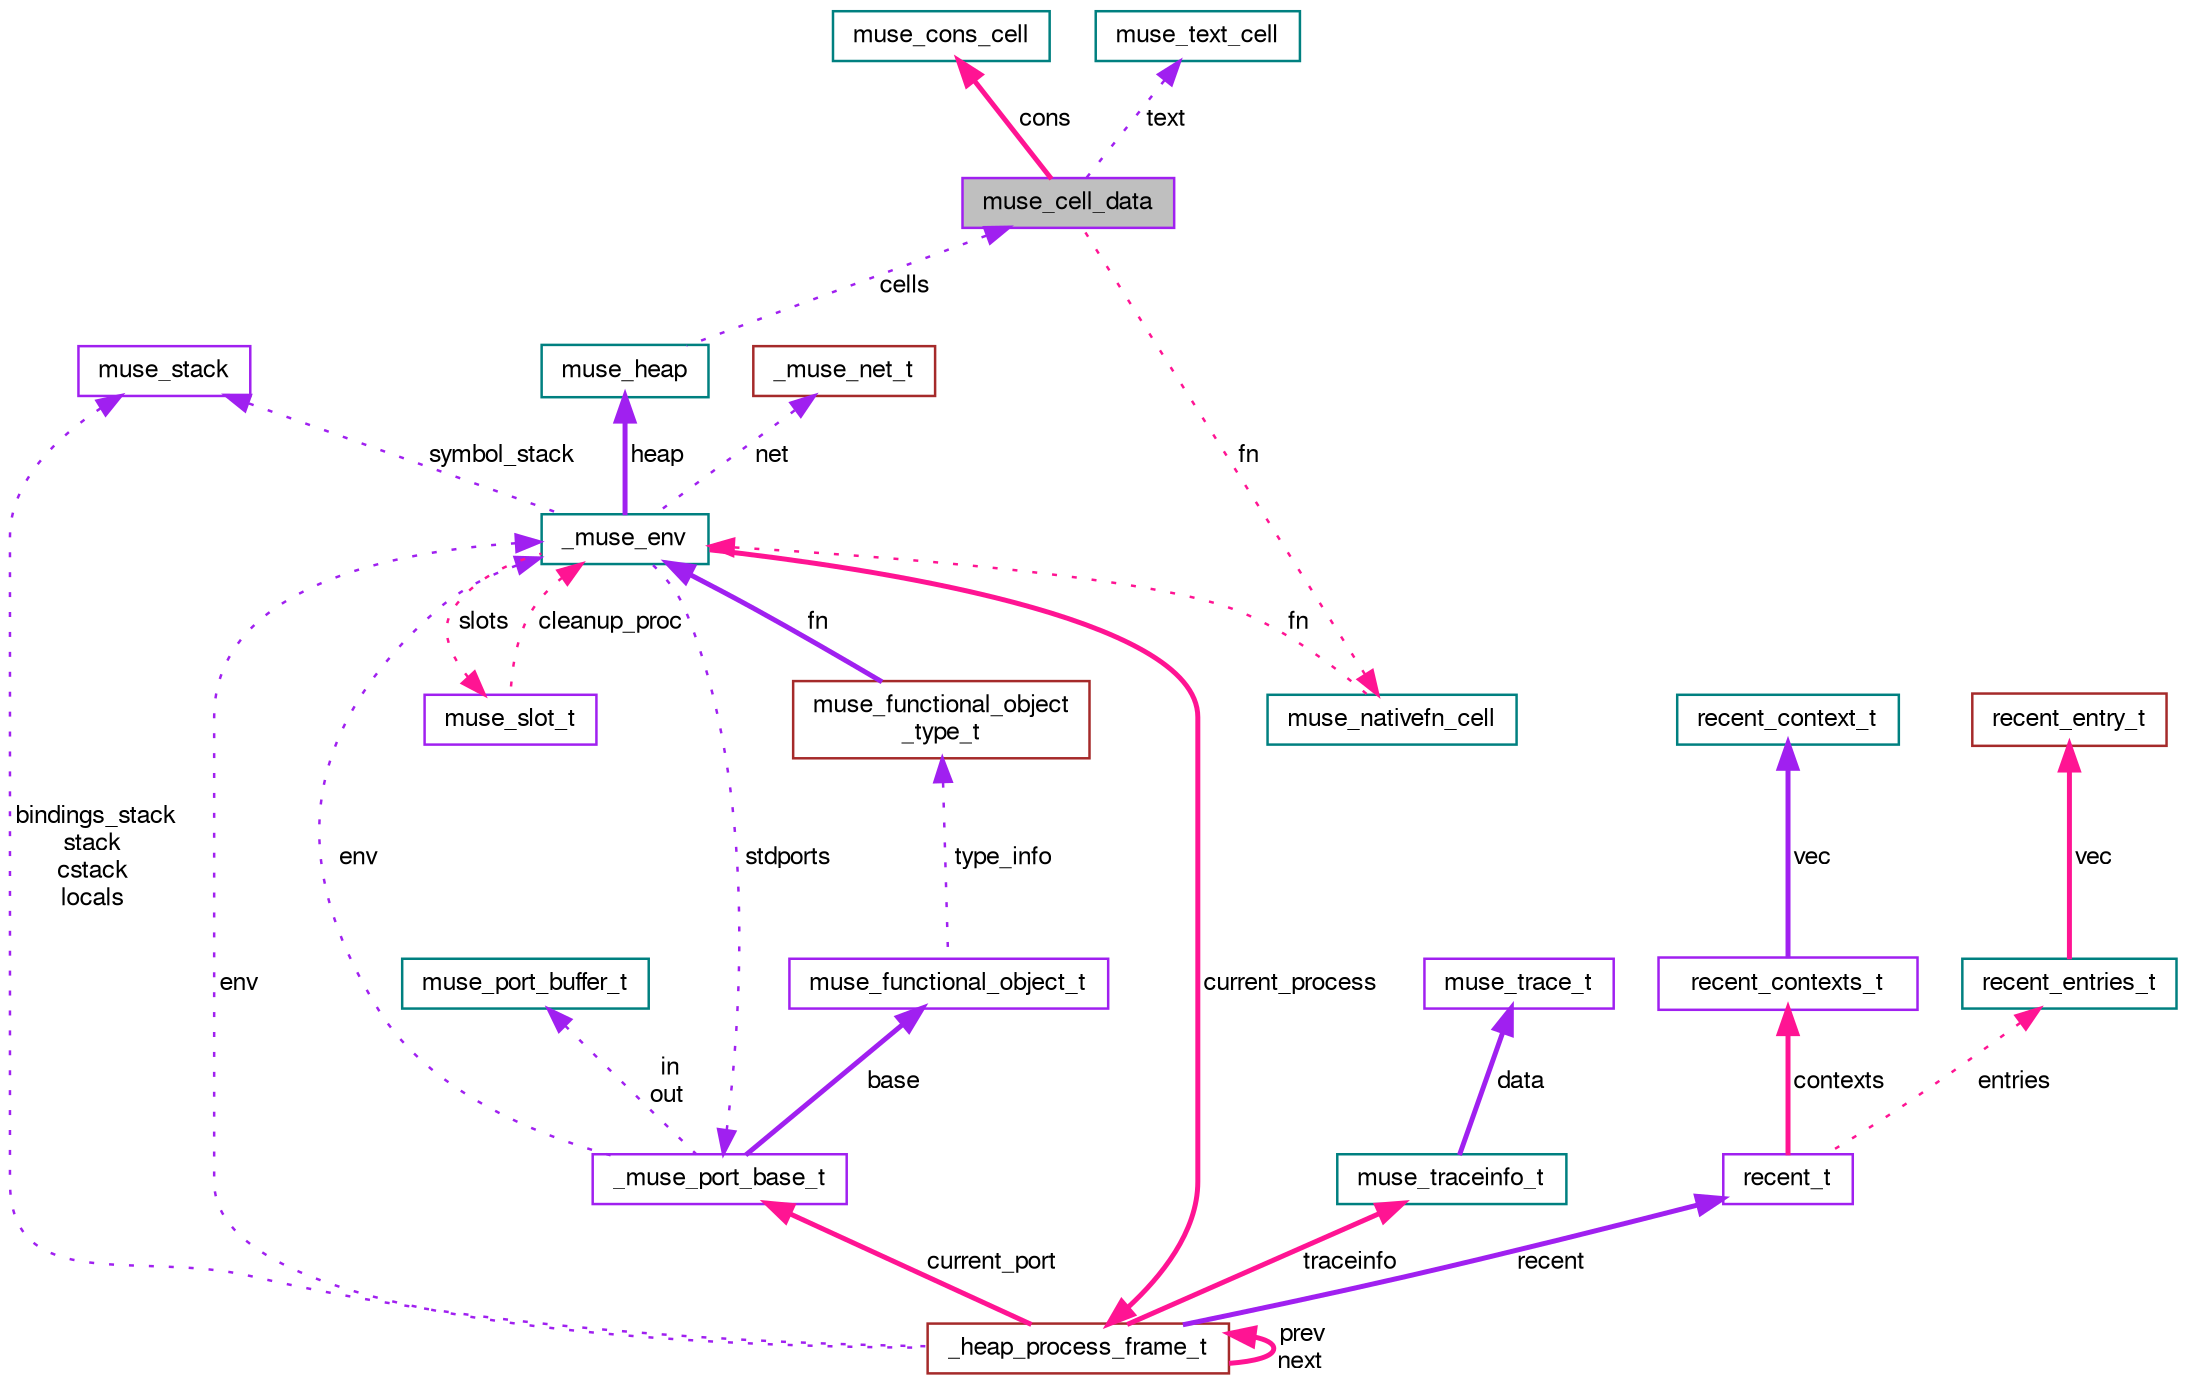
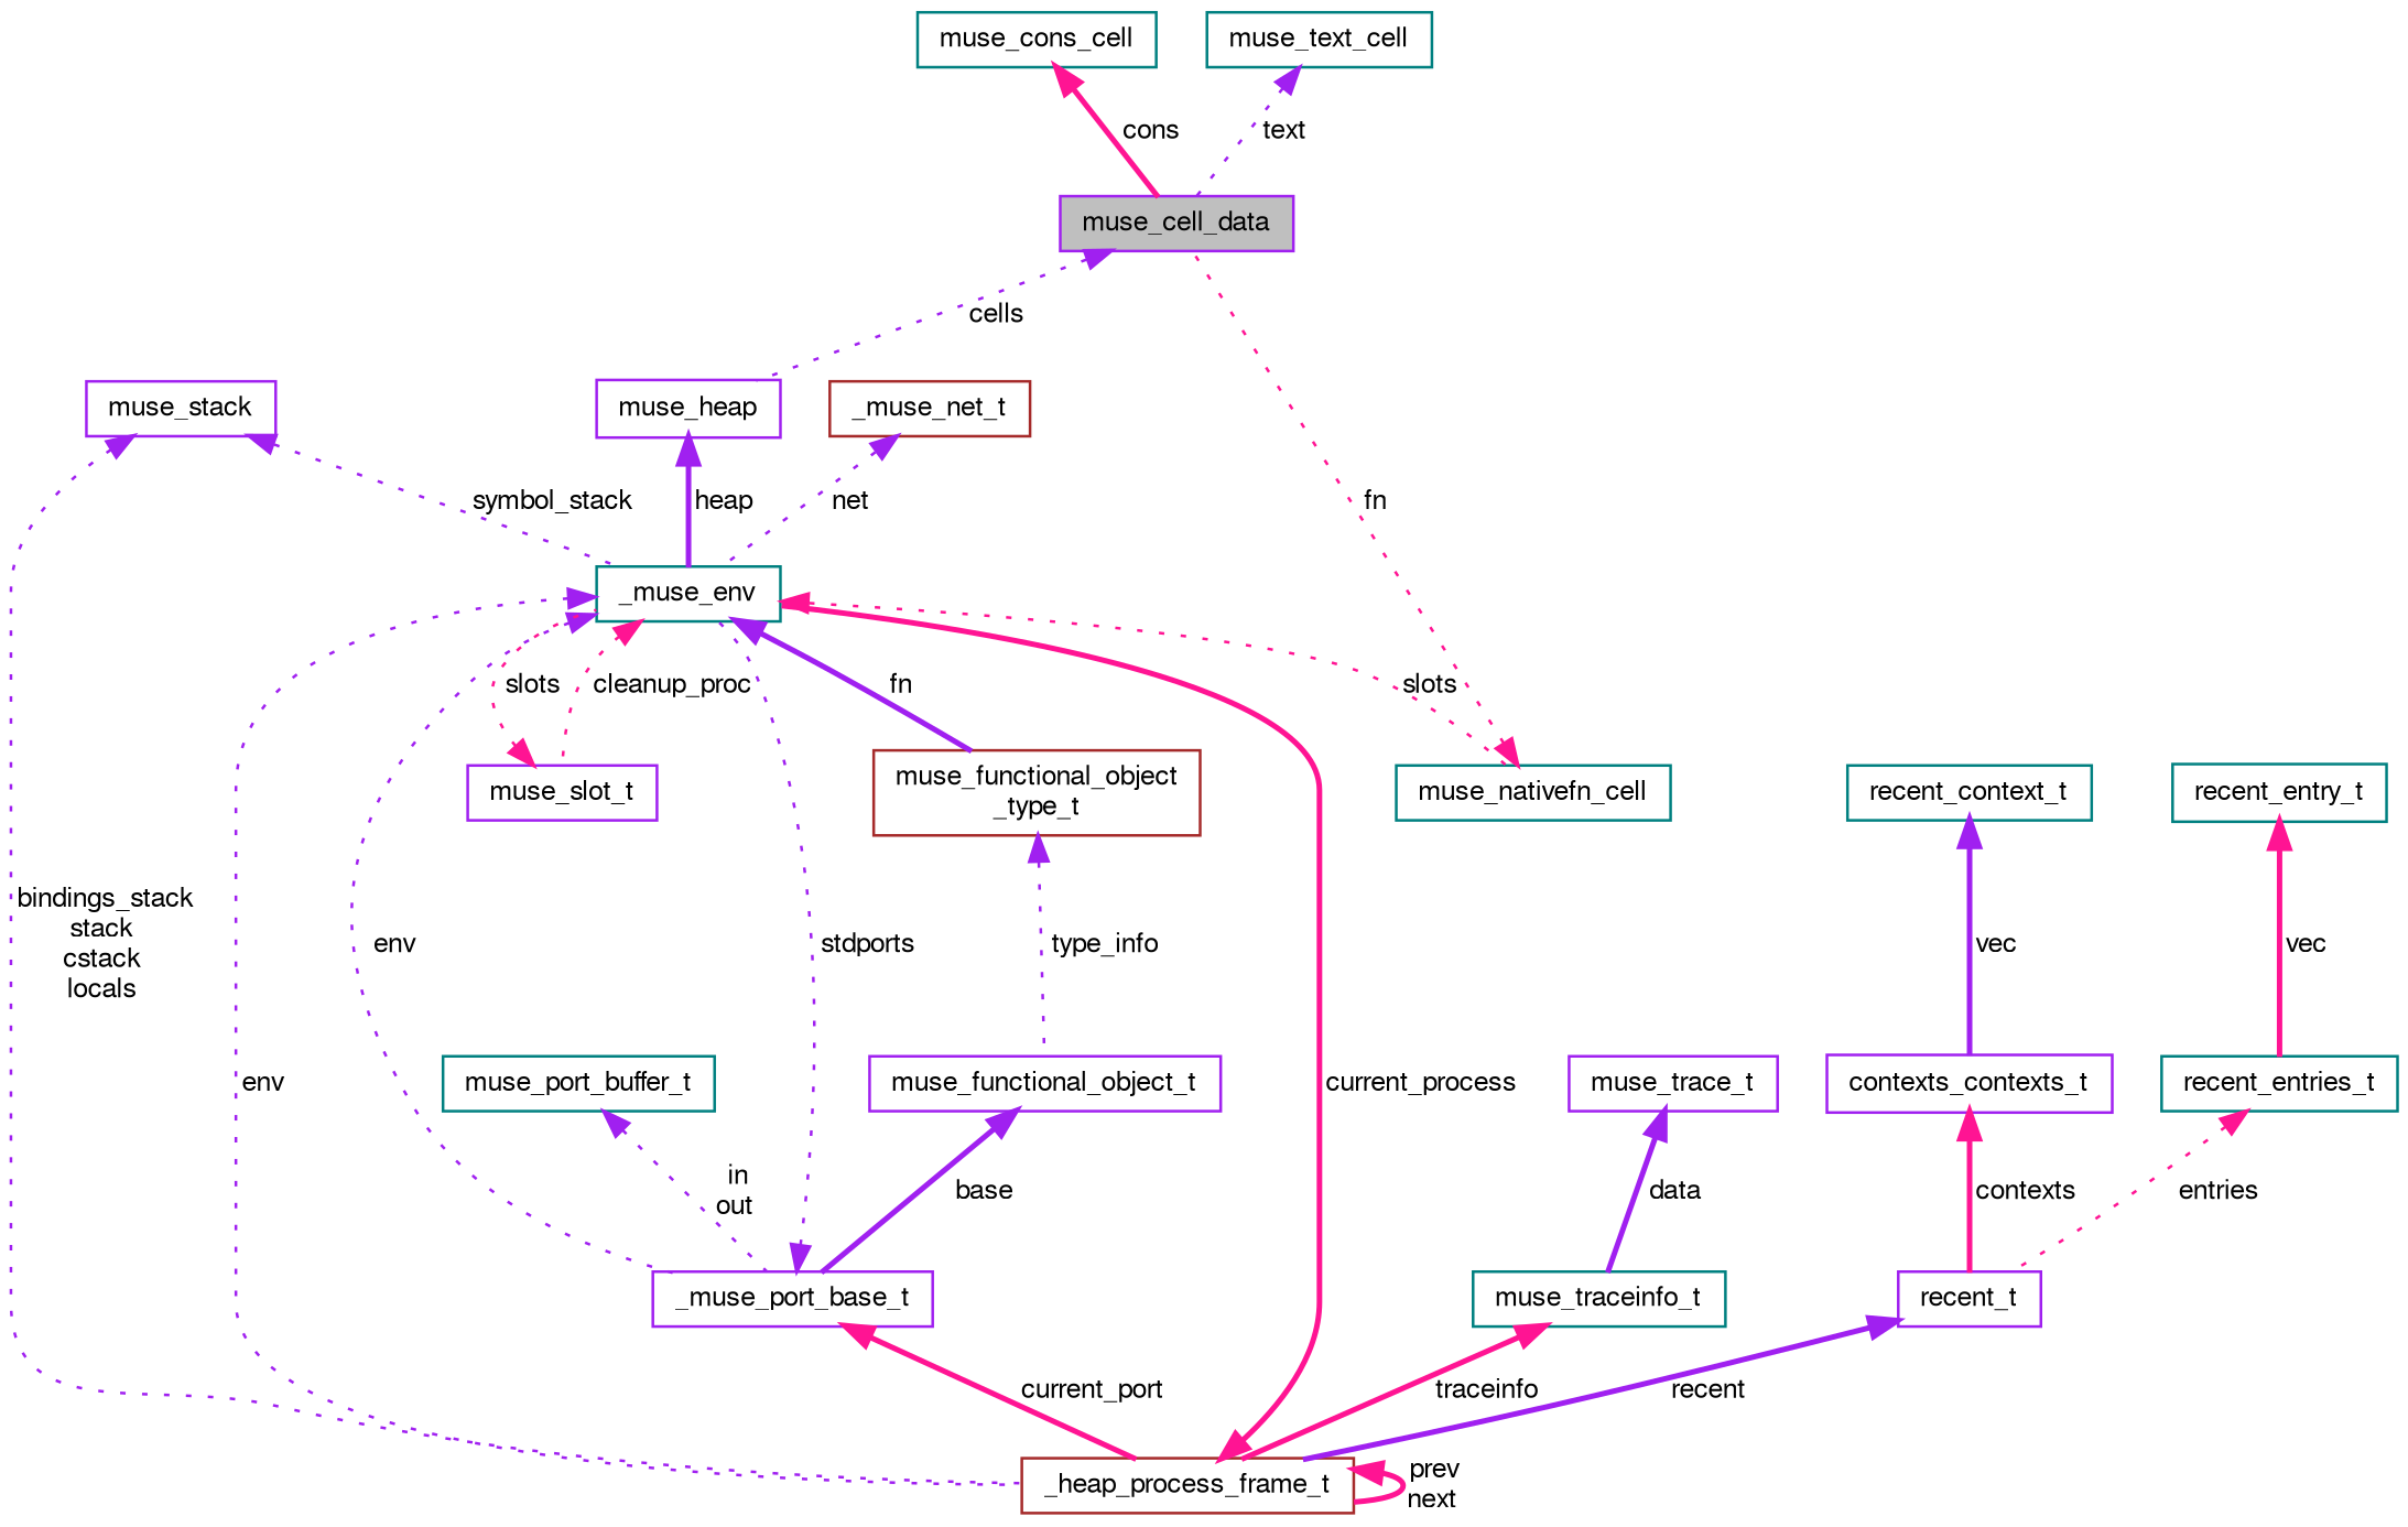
  digraph {
    node [color=teal fillcolor=white fontname=FreeSans fontsize=10 shape=record style=filled]
    edge [color=purple dir=back fontname=FreeSans fontsize=10 labelfontname=FreeSans labelfontsize=10 style=dotted]
    n1 [color=purple fillcolor=grey75 fontcolor=black height=0.2 label=muse_cell_data width=0.4]
-   n2 [height=0.2 label=muse_heap width=0.4]
+   n2 [color=purple height=0.2 label=muse_heap width=0.4]
    n3 [height=0.2 label=_muse_env width=0.4]
    n4 [height=0.2 label=muse_cons_cell width=0.4]
    n5 [height=0.2 label=muse_text_cell width=0.4]
    n6 [height=0.2 label=muse_nativefn_cell width=0.4]
    n7 [color=purple height=0.2 label=_muse_port_base_t width=0.4]
    n8 [color=brown height=0.2 label="muse_functional_object\l_type_t" width=0.4]
    n9 [color=brown height=0.2 label=_heap_process_frame_t width=0.4]
    n10 [color=purple height=0.2 label=muse_slot_t width=0.4]
    n11 [color=purple height=0.2 label=muse_functional_object_t width=0.4]
    n12 [height=0.2 label=muse_port_buffer_t width=0.4]
    n13 [color=purple height=0.2 label=muse_stack width=0.4]
    n14 [color=brown height=0.2 label=_muse_net_t width=0.4]
    n15 [height=0.2 label=muse_traceinfo_t width=0.4]
    n16 [color=purple height=0.2 label=muse_trace_t width=0.4]
    n17 [color=purple height=0.2 label=recent_t width=0.4]
-   n18 [color=purple height=0.2 label=recent_contexts_t width=0.4]
+   n18 [color=purple height=0.2 label=contexts_contexts_t width=0.4]
    n19 [height=0.2 label=recent_context_t width=0.4]
    n20 [height=0.2 label=recent_entries_t width=0.4]
-   n21 [color=brown height=0.2 label=recent_entry_t width=0.4]
+   n21 [height=0.2 label=recent_entry_t width=0.4]
    n1 -> n2 [label=" cells"]
    n2 -> n3 [label=" heap" style=bold]
-   n3 -> n6 [color=deeppink label=" fn"]
+   n3 -> n6 [color=deeppink label=" slots"]
    n3 -> n7 [label=" env"]
    n3 -> n8 [label=" fn" style=bold]
    n3 -> n9 [label=" env"]
    n3 -> n10 [color=deeppink label=" cleanup_proc"]
    n4 -> n1 [color=deeppink label=" cons" style=bold]
    n5 -> n1 [label=" text"]
    n6 -> n1 [color=deeppink label=" fn"]
    n7 -> n3 [label=" stdports"]
    n7 -> n9 [color=deeppink label=" current_port" style=bold]
    n8 -> n11 [label=" type_info"]
    n9 -> n3 [color=deeppink label=" current_process" style=bold]
    n9 -> n9 [color=deeppink label=" prev\nnext" style=bold]
    n10 -> n3 [color=deeppink label=" slots"]
    n11 -> n7 [label=" base" style=bold]
    n12 -> n7 [label=" in\nout"]
    n13 -> n3 [label=" symbol_stack"]
    n13 -> n9 [label=" bindings_stack\nstack\ncstack\nlocals"]
    n14 -> n3 [label=" net"]
    n15 -> n9 [color=deeppink label=" traceinfo" style=bold]
    n16 -> n15 [label=" data" style=bold]
    n17 -> n9 [label=" recent" style=bold]
    n18 -> n17 [color=deeppink label=" contexts" style=bold]
    n19 -> n18 [label=" vec" style=bold]
    n20 -> n17 [color=deeppink label=" entries"]
    n21 -> n20 [color=deeppink label=" vec" style=bold]
  }
